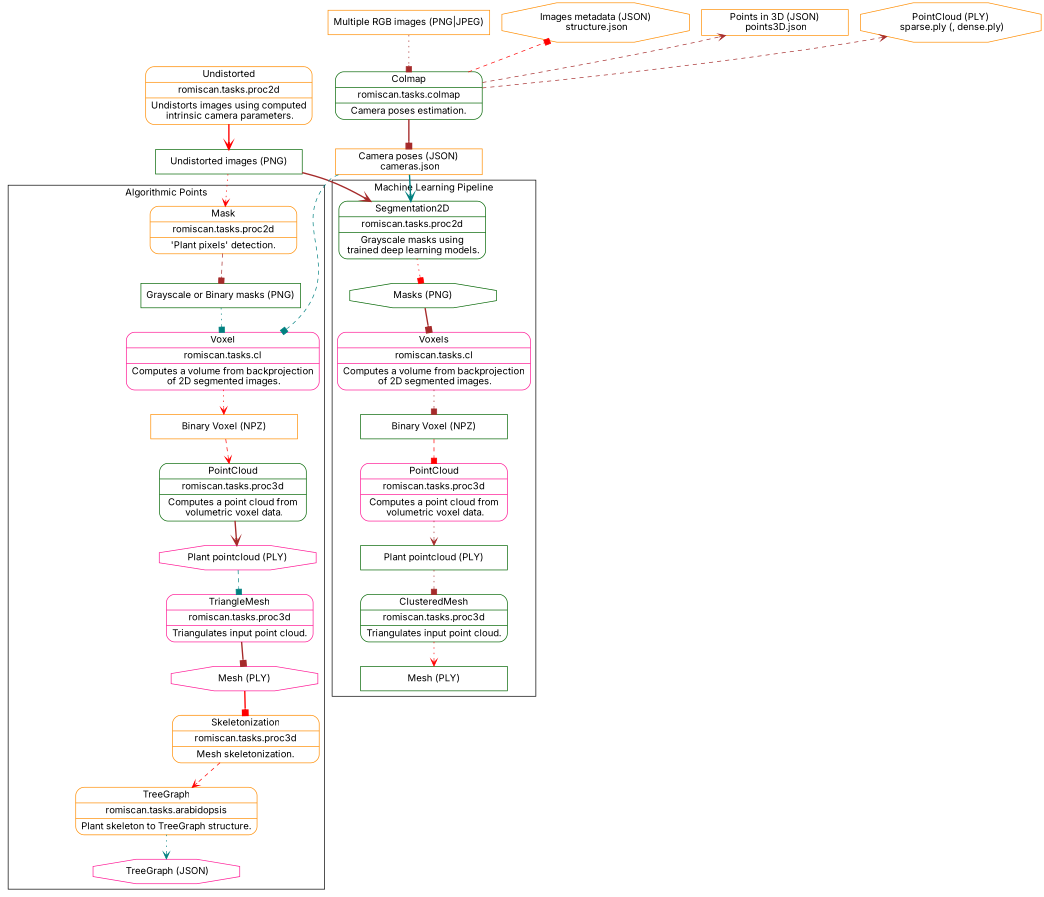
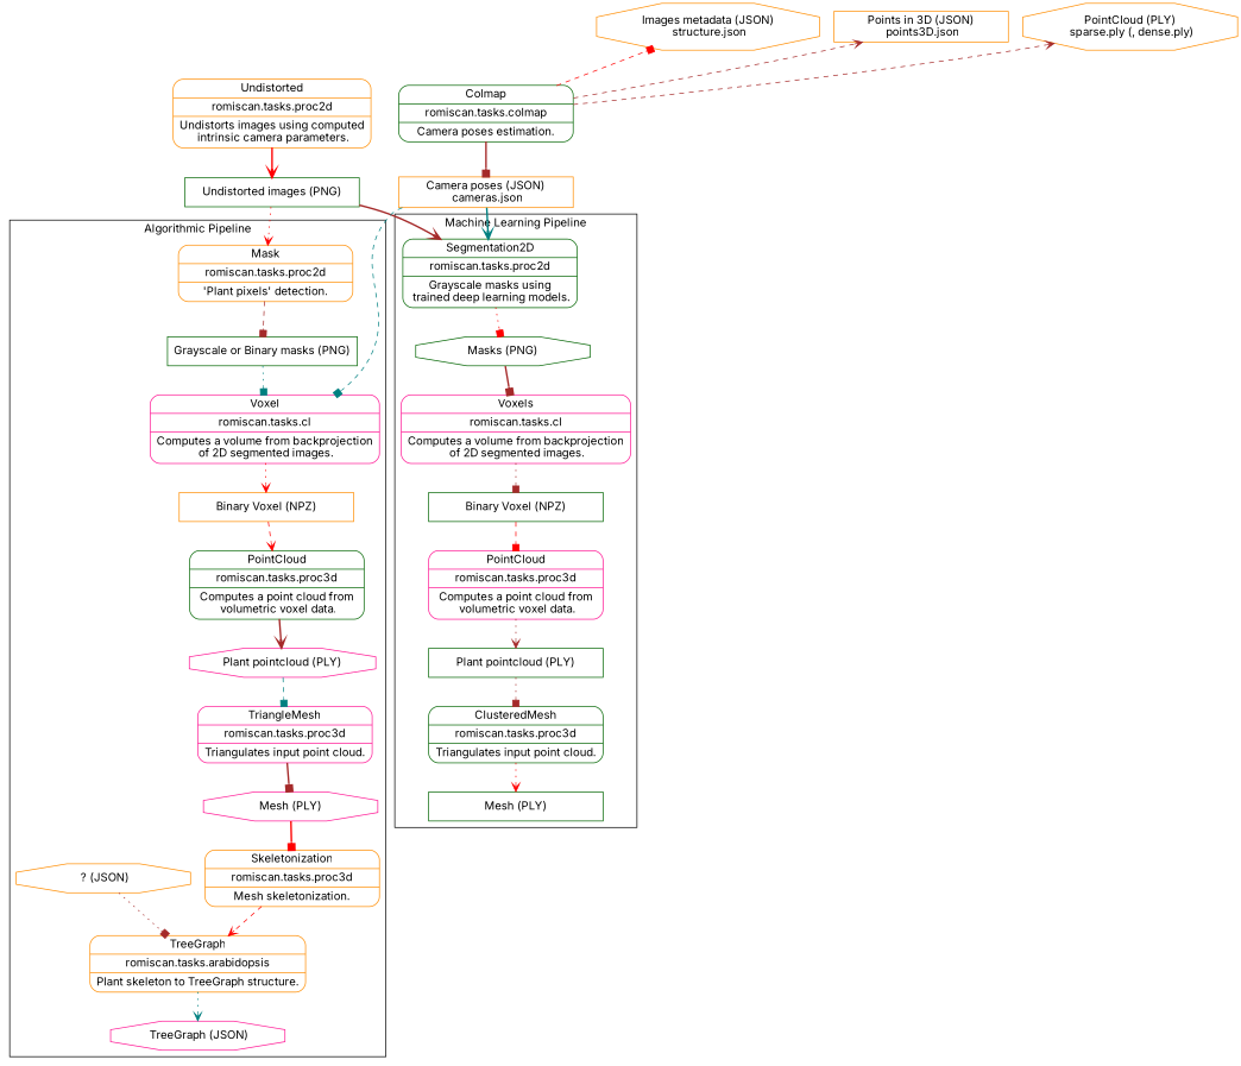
  digraph {
    fontname=Inter
    node [color=darkorange fontname=Inter shape=Mrecord]
    edge [arrowhead=box color=brown fontname=Inter style=dotted]
-   n1 [label="Multiple RGB images (PNG|JPEG)" shape=box width=3]
    n2 [label="{<f0> Undistorted|<f1> romiscan.tasks.proc2d|<f2> Undistorts images using computed\n intrinsic camera parameters.\n}" width=3]
    n3 [color=darkgreen label="Undistorted images (PNG)" shape=box width=3]
    n4 [color=darkgreen label="{<f0> Colmap|<f1> romiscan.tasks.colmap|<f2> Camera poses estimation.\n}" width=3]
    n5 [label="Images metadata (JSON)\n structure.json" shape=octagon width=3]
    n6 [label="Camera poses (JSON)\n cameras.json" shape=box width=3]
    n7 [label="Points in 3D (JSON)\n points3D.json" shape=box width=3]
    n8 [label="PointCloud (PLY)\n sparse.ply (, dense.ply)" shape=octagon width=3]
    n9 [label="{<f0> Mask|<f1> romiscan.tasks.proc2d|<f2> 'Plant pixels' detection.\n}" width=3]
    n10 [color=darkgreen label="Grayscale or Binary masks (PNG)" shape=box width=3]
    n11 [color=deeppink label="{<f0> Voxel|<f1> romiscan.tasks.cl|<f2> Computes a volume from backprojection\n of 2D segmented images.\n}" width=3]
    n12 [label="Binary Voxel (NPZ)" shape=box width=3]
    n13 [color=darkgreen label="{<f0> PointCloud|<f1> romiscan.tasks.proc3d|<f2> Computes a point cloud from\n volumetric voxel data.\n}" width=3]
    n14 [color=deeppink label="Plant pointcloud (PLY)" shape=octagon width=3]
    n15 [color=deeppink label="{<f0> TriangleMesh|<f1> romiscan.tasks.proc3d|<f2> Triangulates input point cloud.\n}" width=3]
    n16 [color=deeppink label="Mesh (PLY)" shape=octagon width=3]
    n17 [label="{<f0> Skeletonization|<f1> romiscan.tasks.proc3d|<f2> Mesh skeletonization.\n}" width=3]
+   n18 [label=" ? (JSON)" shape=octagon width=3]
    n19 [label="{<f0> TreeGraph|<f1> romiscan.tasks.arabidopsis|<f2> Plant skeleton to TreeGraph structure.\n}" width=3]
    n20 [color=deeppink label=" TreeGraph (JSON)" shape=octagon width=3]
    n21 [color=darkgreen label="{<f0> Segmentation2D|<f1> romiscan.tasks.proc2d|<f2> Grayscale masks using\n trained deep learning models.\n}" width=3]
    n22 [color=darkgreen label="Masks (PNG)" shape=octagon width=3]
    n23 [color=deeppink label="{<f0> Voxels|<f1> romiscan.tasks.cl|<f2> Computes a volume from backprojection\n of 2D segmented images.\n}" width=3]
    n24 [color=darkgreen label="Binary Voxel (NPZ)" shape=box width=3]
    n25 [color=deeppink label="{<f0> PointCloud|<f1> romiscan.tasks.proc3d|<f2> Computes a point cloud from\n volumetric voxel data.\n}" width=3]
    n26 [color=darkgreen label="Plant pointcloud (PLY)" shape=box width=3]
    n27 [color=darkgreen label="{<f0> ClusteredMesh|<f1> romiscan.tasks.proc3d|<f2> Triangulates input point cloud.\n}" width=3]
    n28 [color=darkgreen label="Mesh (PLY)" shape=box width=3]
    subgraph sub_1 {
-     n1
      n2
      n3
      n4
      n5
      n6
      n7
      n8
    }
    subgraph cluster_2 {
-     label="Algorithmic Points"
+     label="Algorithmic Pipeline"
      n9
      n10
      n11
      n12
      n13
      n14
      n15
      n16
      n17
+     n18
      n19
      n20
    }
    subgraph cluster_3 {
      label="Machine Learning Pipeline"
      n21
      n22
      n23
      n24
      n25
      n26
      n27
      n28
    }
-   n1 -> n4
    n2 -> n3 [arrowhead=vee color=red style=bold]
    n3 -> n9 [arrowhead=vee color=red]
    n3 -> n21 [arrowhead=vee style=bold]
    n4 -> n5 [color=red constraint=false style=dashed]
    n4 -> n6 [style=bold]
    n4 -> n7 [arrowhead=vee constraint=false style=dashed]
    n4 -> n8 [arrowhead=vee constraint=false style=dashed]
    n6 -> n11 [color=teal style=dashed]
    n6 -> n21 [arrowhead=vee color=teal style=bold]
    n9 -> n10 [style=dashed]
    n10 -> n11 [color=teal]
    n11 -> n12 [arrowhead=vee color=red]
    n12 -> n13 [arrowhead=vee color=red style=dashed]
    n13 -> n14 [arrowhead=vee style=bold]
    n14 -> n15 [color=teal style=dashed]
    n15 -> n16 [style=bold]
    n16 -> n17 [color=red style=bold]
    n17 -> n19 [arrowhead=vee color=red style=dashed]
+   n18 -> n19
    n19 -> n20 [arrowhead=vee color=teal]
    n21 -> n22 [color=red]
    n22 -> n23 [style=bold]
    n23 -> n24
    n24 -> n25 [color=red style=dashed]
    n25 -> n26 [arrowhead=vee]
    n26 -> n27
    n27 -> n28 [arrowhead=vee color=red]
  }
